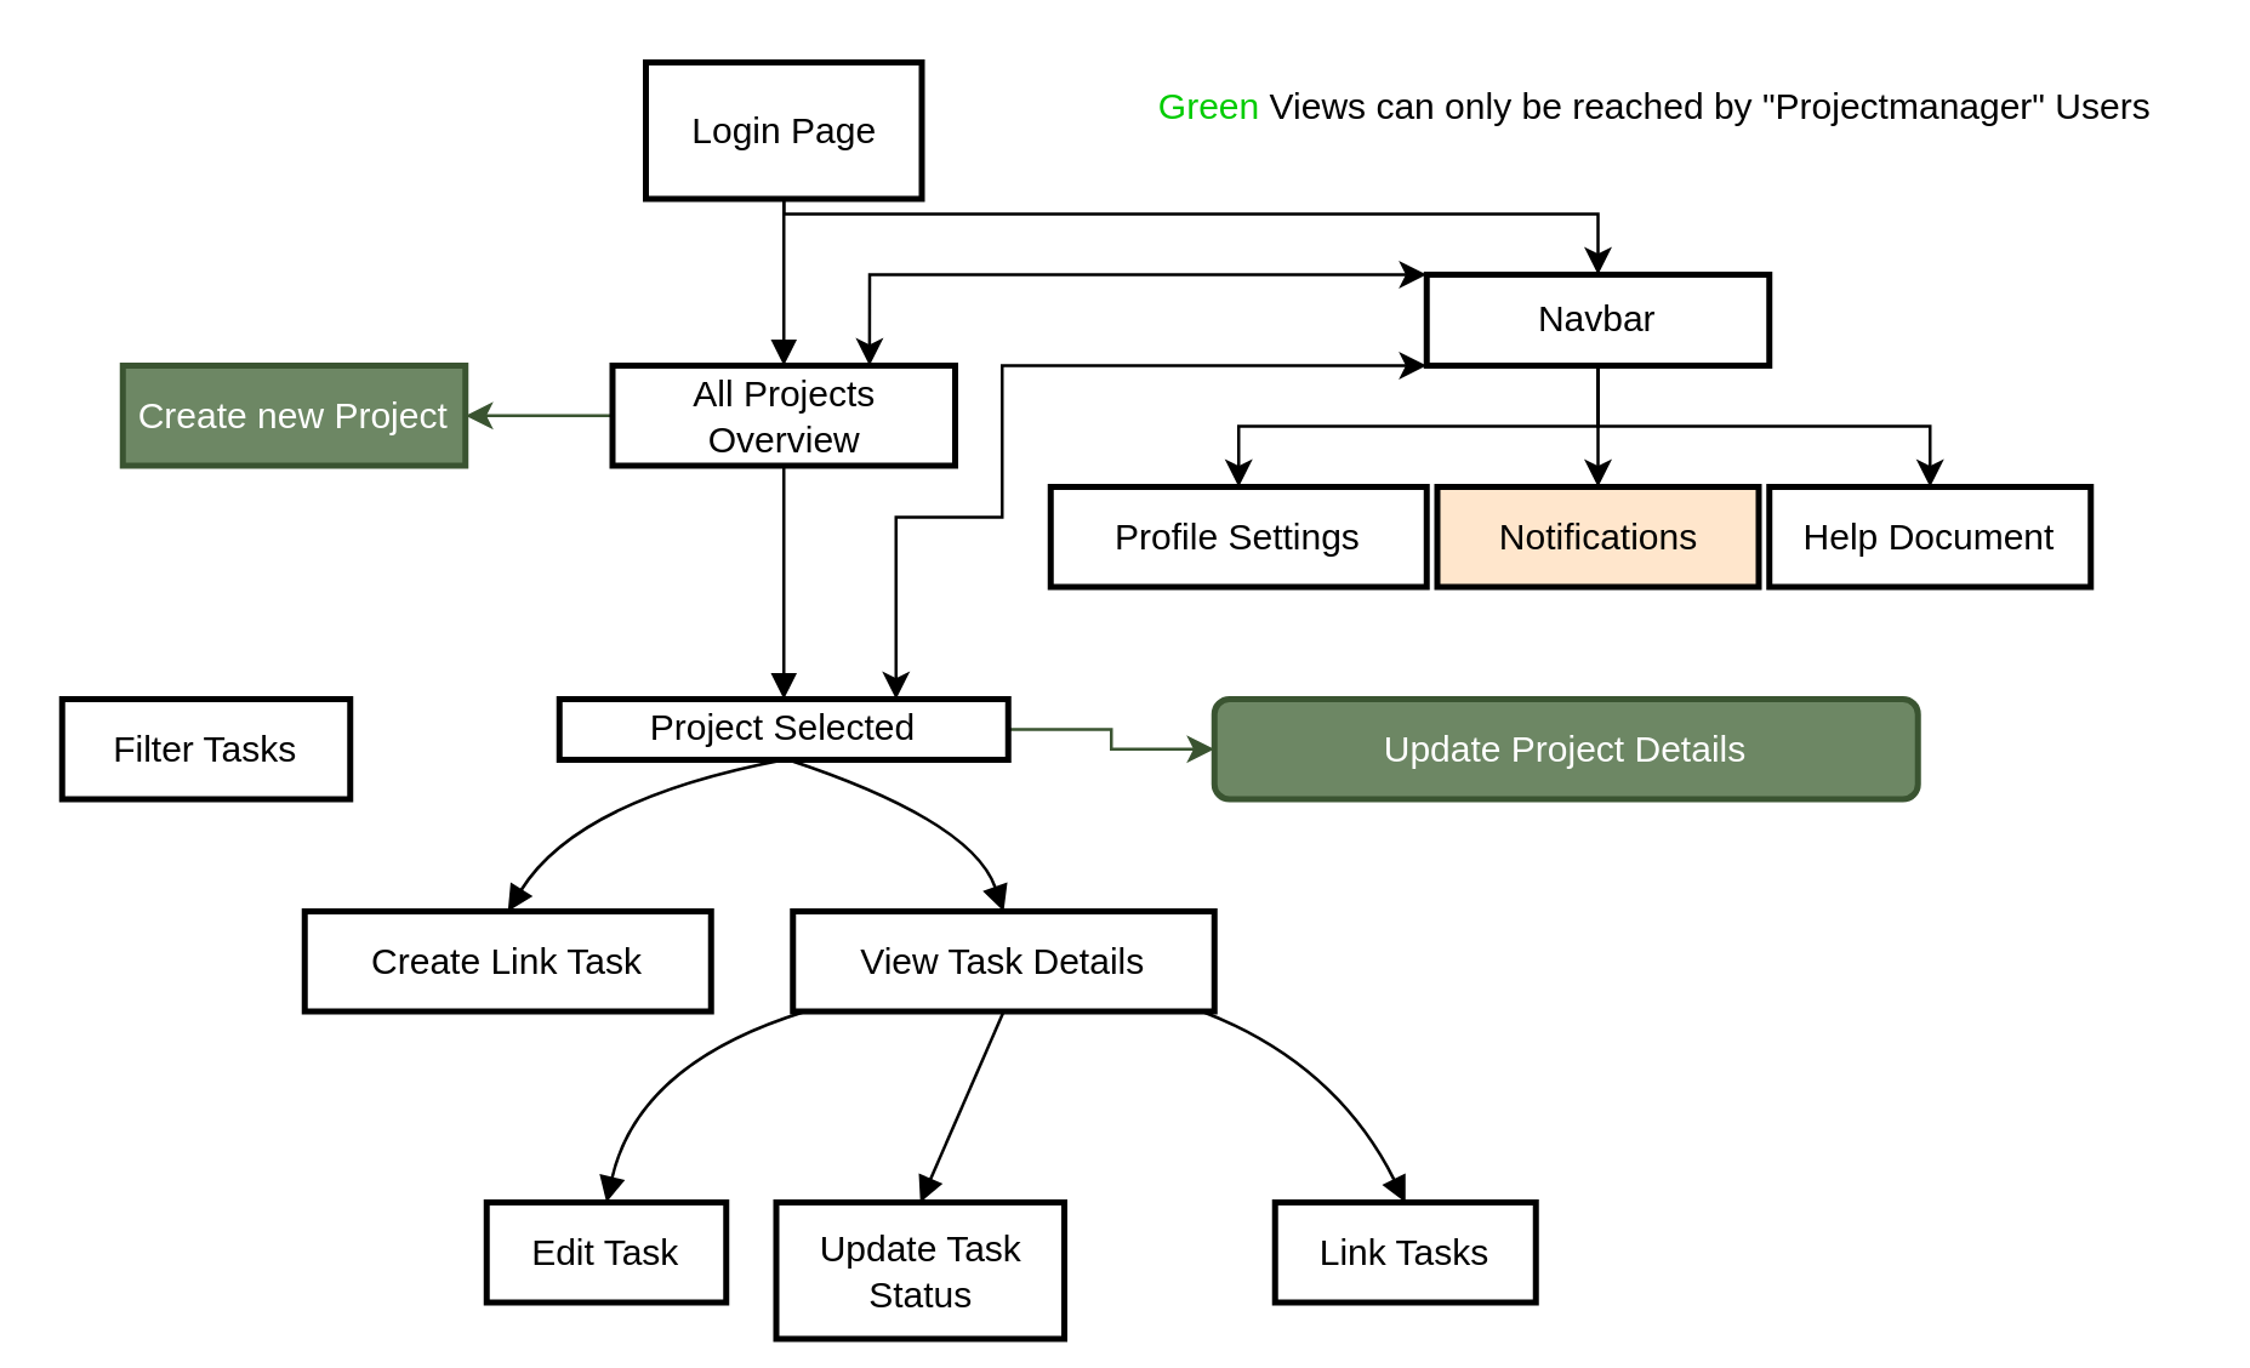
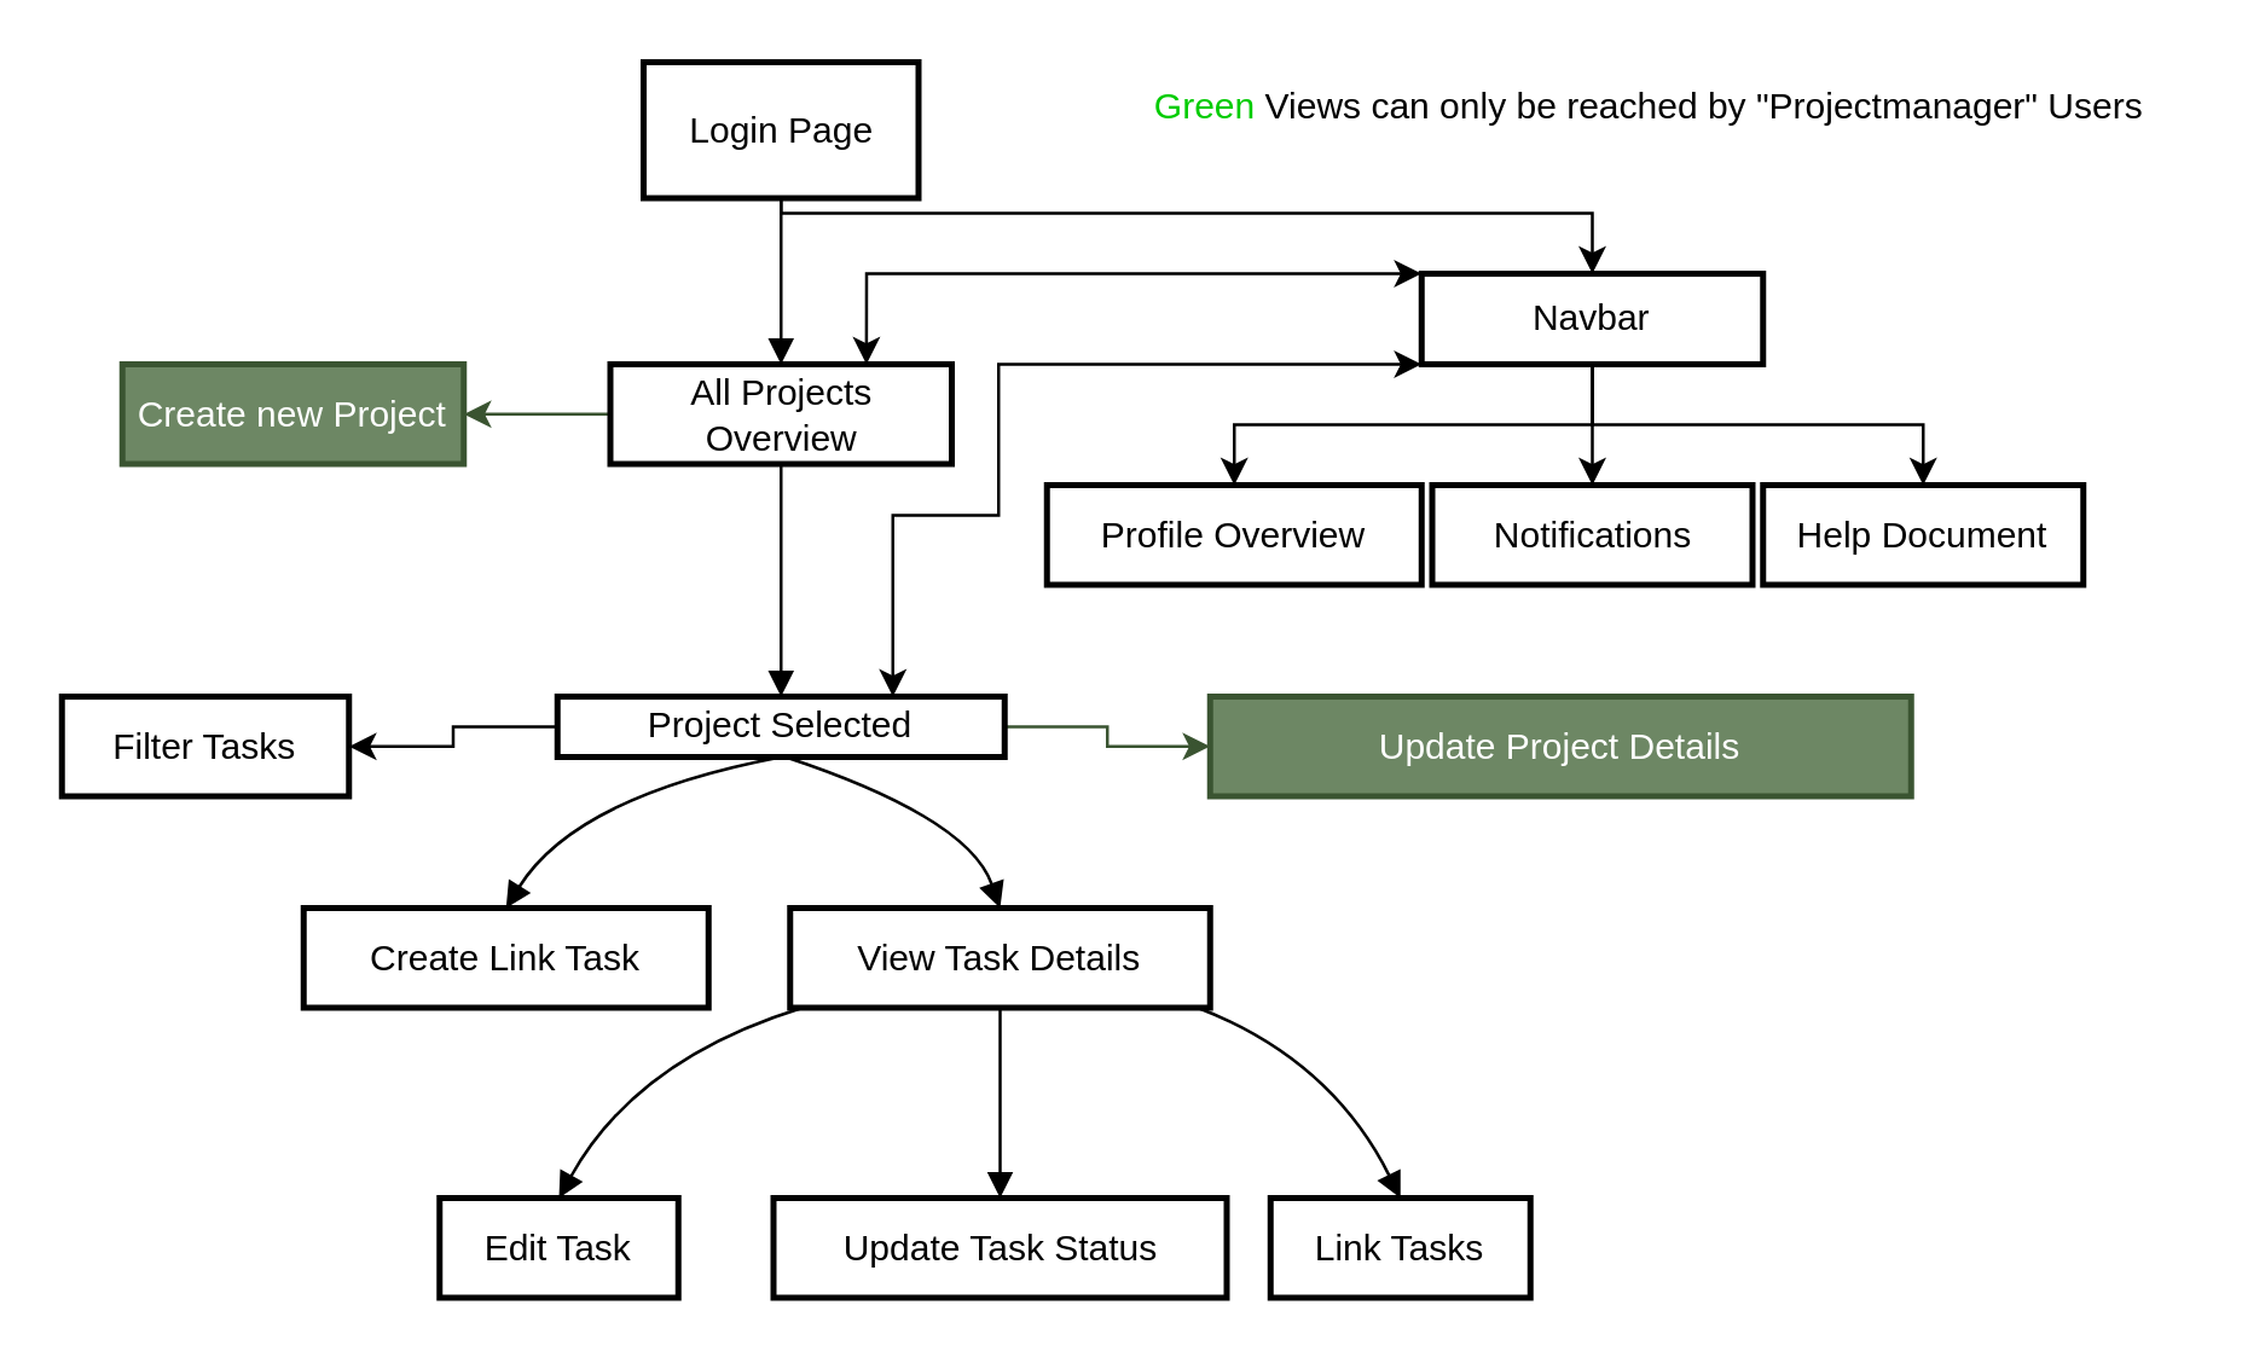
  <mxCell id="0" />
  <mxCell id="1" parent="0" />
  <mxCell id="2" style="edgeStyle=orthogonalEdgeStyle;rounded=0;orthogonalLoop=1;jettySize=auto;html=1;exitX=0.5;exitY=1;exitDx=0;exitDy=0;entryX=0.5;entryY=0;entryDx=0;entryDy=0;" parent="1" source="3" target="31" edge="1"><mxGeometry relative="1" as="geometry"><Array as="points"><mxPoint x="258" y="70" /><mxPoint x="527" y="70" /></Array></mxGeometry></mxCell>
  <mxCell id="3" value="Login Page" style="whiteSpace=wrap;strokeWidth=2;" parent="1" vertex="1"><mxGeometry x="212.5" y="20" width="91" height="45" as="geometry" /></mxCell>
  <mxCell id="4" style="edgeStyle=orthogonalEdgeStyle;rounded=0;orthogonalLoop=1;jettySize=auto;html=1;exitX=0;exitY=0.5;exitDx=0;exitDy=0;entryX=1;entryY=0.5;entryDx=0;entryDy=0;fillColor=#6d8764;strokeColor=#3A5431;" parent="1" source="5" target="26" edge="1"><mxGeometry relative="1" as="geometry"><mxPoint x="160" y="136.5" as="targetPoint" /></mxGeometry></mxCell>
  <mxCell id="5" value="All Projects Overview" style="whiteSpace=wrap;strokeWidth=2;" parent="1" vertex="1"><mxGeometry x="201.5" y="120" width="113" height="33" as="geometry" /></mxCell>
- <mxCell id="6" value="Profile Settings" style="whiteSpace=wrap;strokeWidth=2;" parent="1" vertex="1"><mxGeometry x="346" y="160" width="124" height="33" as="geometry" /></mxCell>
- <mxCell id="7" value="Notifications" style="whiteSpace=wrap;strokeWidth=2;fillColor=#ffe6cc;" parent="1" vertex="1"><mxGeometry x="473.5" y="160" width="106" height="33" as="geometry" /></mxCell>
+ <mxCell id="6" value="Profile Overview" style="whiteSpace=wrap;strokeWidth=2;" parent="1" vertex="1"><mxGeometry x="346" y="160" width="124" height="33" as="geometry" /></mxCell>
+ <mxCell id="7" value="Notifications" style="whiteSpace=wrap;strokeWidth=2;" parent="1" vertex="1"><mxGeometry x="473.5" y="160" width="106" height="33" as="geometry" /></mxCell>
+ <mxCell id="8" style="edgeStyle=orthogonalEdgeStyle;rounded=0;orthogonalLoop=1;jettySize=auto;html=1;exitX=0;exitY=0.5;exitDx=0;exitDy=0;entryX=1;entryY=0.5;entryDx=0;entryDy=0;" parent="1" source="11" target="15" edge="1"><mxGeometry relative="1" as="geometry" /></mxCell>
  <mxCell id="9" style="edgeStyle=orthogonalEdgeStyle;rounded=0;orthogonalLoop=1;jettySize=auto;html=1;exitX=1;exitY=0.5;exitDx=0;exitDy=0;fillColor=#6d8764;strokeColor=#3A5431;" parent="1" source="11" target="12" edge="1"><mxGeometry relative="1" as="geometry" /></mxCell>
  <mxCell id="10" style="edgeStyle=orthogonalEdgeStyle;rounded=0;orthogonalLoop=1;jettySize=auto;html=1;exitX=0.75;exitY=0;exitDx=0;exitDy=0;entryX=0;entryY=1;entryDx=0;entryDy=0;startArrow=classic;startFill=1;" edge="1" parent="1" source="11" target="31"><mxGeometry relative="1" as="geometry"><Array as="points"><mxPoint x="295" y="170" /><mxPoint x="330" y="170" /><mxPoint x="330" y="120" /></Array></mxGeometry></mxCell>
  <mxCell id="11" value="Project Selected" style="whiteSpace=wrap;strokeWidth=2;" parent="1" vertex="1"><mxGeometry x="184" y="230" width="148" height="20" as="geometry" /></mxCell>
- <mxCell id="12" value="Update Project Details" style="whiteSpace=wrap;strokeWidth=2;fillColor=#6d8764;fontColor=#ffffff;strokeColor=#3A5431;rounded=1;" parent="1" vertex="1"><mxGeometry x="400" y="230" width="232" height="33" as="geometry" /></mxCell>
+ <mxCell id="12" value="Update Project Details" style="whiteSpace=wrap;strokeWidth=2;fillColor=#6d8764;fontColor=#ffffff;strokeColor=#3A5431;" parent="1" vertex="1"><mxGeometry x="400" y="230" width="232" height="33" as="geometry" /></mxCell>
  <mxCell id="13" value="Create Link Task" style="whiteSpace=wrap;strokeWidth=2;" parent="1" vertex="1"><mxGeometry x="100" y="300" width="134" height="33" as="geometry" /></mxCell>
  <mxCell id="14" value="View Task Details" style="whiteSpace=wrap;strokeWidth=2;" parent="1" vertex="1"><mxGeometry x="261" y="300" width="139" height="33" as="geometry" /></mxCell>
  <mxCell id="15" value="Filter Tasks" style="whiteSpace=wrap;strokeWidth=2;" parent="1" vertex="1"><mxGeometry x="20" y="230" width="95" height="33" as="geometry" /></mxCell>
- <mxCell id="16" value="Edit Task" style="whiteSpace=wrap;strokeWidth=2;" parent="1" vertex="1"><mxGeometry x="160" y="396" width="79" height="33" as="geometry" /></mxCell>
- <mxCell id="17" value="Update Task Status" style="whiteSpace=wrap;strokeWidth=2;" parent="1" vertex="1"><mxGeometry x="255.5" y="396" width="95" height="45" as="geometry" /></mxCell>
+ <mxCell id="16" value="Edit Task" style="whiteSpace=wrap;strokeWidth=2;" parent="1" vertex="1"><mxGeometry x="145" y="396" width="79" height="33" as="geometry" /></mxCell>
+ <mxCell id="17" value="Update Task Status" style="whiteSpace=wrap;strokeWidth=2;" parent="1" vertex="1"><mxGeometry x="255.5" y="396" width="150" height="33" as="geometry" /></mxCell>
  <mxCell id="18" value="Link Tasks" style="whiteSpace=wrap;strokeWidth=2;" parent="1" vertex="1"><mxGeometry x="420" y="396" width="86" height="33" as="geometry" /></mxCell>
  <mxCell id="19" value="" style="curved=1;startArrow=none;endArrow=block;exitX=0.5;exitY=1.01;entryX=0.5;entryY=0.01;rounded=0;" parent="1" source="3" target="5" edge="1"><mxGeometry relative="1" as="geometry"><Array as="points" /></mxGeometry></mxCell>
  <mxCell id="20" value="" style="curved=1;startArrow=none;endArrow=block;exitX=0.5;exitY=1;entryX=0.5;entryY=0;rounded=0;exitDx=0;exitDy=0;" parent="1" source="5" target="11" edge="1"><mxGeometry relative="1" as="geometry"><Array as="points"><mxPoint x="258" y="205" /></Array><mxPoint x="332.68" y="180" as="sourcePoint" /></mxGeometry></mxCell>
  <mxCell id="21" value="" style="curved=1;startArrow=none;endArrow=block;exitX=0.5;exitY=1;entryX=0.5;entryY=0;rounded=0;exitDx=0;exitDy=0;" parent="1" source="11" target="13" edge="1"><mxGeometry relative="1" as="geometry"><Array as="points"><mxPoint x="190" y="263" /></Array></mxGeometry></mxCell>
  <mxCell id="22" value="" style="curved=1;startArrow=none;endArrow=block;exitX=0.51;exitY=1;entryX=0.5;entryY=0;rounded=0;" parent="1" source="11" target="14" edge="1"><mxGeometry relative="1" as="geometry"><Array as="points"><mxPoint x="320" y="270" /></Array></mxGeometry></mxCell>
  <mxCell id="23" value="" style="curved=1;startArrow=none;endArrow=block;exitX=0.02;exitY=1.01;entryX=0.5;entryY=0.01;rounded=0;" parent="1" source="14" target="16" edge="1"><mxGeometry relative="1" as="geometry"><Array as="points"><mxPoint x="210" y="350" /></Array></mxGeometry></mxCell>
  <mxCell id="24" value="" style="curved=1;startArrow=none;endArrow=block;exitX=0.5;exitY=1.01;entryX=0.5;entryY=0.01;rounded=0;" parent="1" source="14" target="17" edge="1"><mxGeometry relative="1" as="geometry"><Array as="points" /></mxGeometry></mxCell>
  <mxCell id="25" value="" style="curved=1;startArrow=none;endArrow=block;exitX=0.98;exitY=1.01;entryX=0.5;entryY=0.01;rounded=0;" parent="1" source="14" target="18" edge="1"><mxGeometry relative="1" as="geometry"><Array as="points"><mxPoint x="440" y="350" /></Array></mxGeometry></mxCell>
  <mxCell id="26" value="Create new Project" style="whiteSpace=wrap;strokeWidth=2;fillColor=#6d8764;fontColor=#ffffff;strokeColor=#3A5431;" parent="1" vertex="1"><mxGeometry x="40" y="120" width="113" height="33" as="geometry" /></mxCell>
  <mxCell id="27" style="edgeStyle=orthogonalEdgeStyle;rounded=0;orthogonalLoop=1;jettySize=auto;html=1;exitX=0.5;exitY=1;exitDx=0;exitDy=0;entryX=0.5;entryY=0;entryDx=0;entryDy=0;" parent="1" source="31" target="7" edge="1"><mxGeometry relative="1" as="geometry" /></mxCell>
  <mxCell id="28" style="edgeStyle=orthogonalEdgeStyle;rounded=0;orthogonalLoop=1;jettySize=auto;html=1;exitX=0.5;exitY=1;exitDx=0;exitDy=0;entryX=0.5;entryY=0;entryDx=0;entryDy=0;" parent="1" source="31" target="6" edge="1"><mxGeometry relative="1" as="geometry" /></mxCell>
  <mxCell id="29" style="edgeStyle=orthogonalEdgeStyle;rounded=0;orthogonalLoop=1;jettySize=auto;html=1;exitX=0;exitY=0;exitDx=0;exitDy=0;entryX=0.75;entryY=0;entryDx=0;entryDy=0;startArrow=classic;startFill=1;" edge="1" parent="1" source="31" target="5"><mxGeometry relative="1" as="geometry"><Array as="points"><mxPoint x="286" y="90" /></Array></mxGeometry></mxCell>
  <mxCell id="30" style="edgeStyle=orthogonalEdgeStyle;rounded=0;orthogonalLoop=1;jettySize=auto;html=1;exitX=0.5;exitY=1;exitDx=0;exitDy=0;entryX=0.5;entryY=0;entryDx=0;entryDy=0;" edge="1" parent="1" source="31" target="33"><mxGeometry relative="1" as="geometry" /></mxCell>
  <mxCell id="31" value="Navbar" style="whiteSpace=wrap;strokeWidth=2;" parent="1" vertex="1"><mxGeometry x="470" y="90" width="113" height="30" as="geometry" /></mxCell>
  <mxCell id="32" value="&lt;font color=&quot;#00cc00&quot;&gt;Green&lt;/font&gt; Views can only be reached by &quot;Projectmanager&quot; Users" style="text;html=1;align=center;verticalAlign=middle;resizable=0;points=[];autosize=1;strokeColor=none;fillColor=none;" vertex="1" parent="1"><mxGeometry x="370" y="20" width="350" height="30" as="geometry" /></mxCell>
  <mxCell id="33" value="Help Document" style="whiteSpace=wrap;strokeWidth=2;" vertex="1" parent="1"><mxGeometry x="583" y="160" width="106" height="33" as="geometry" /></mxCell>
